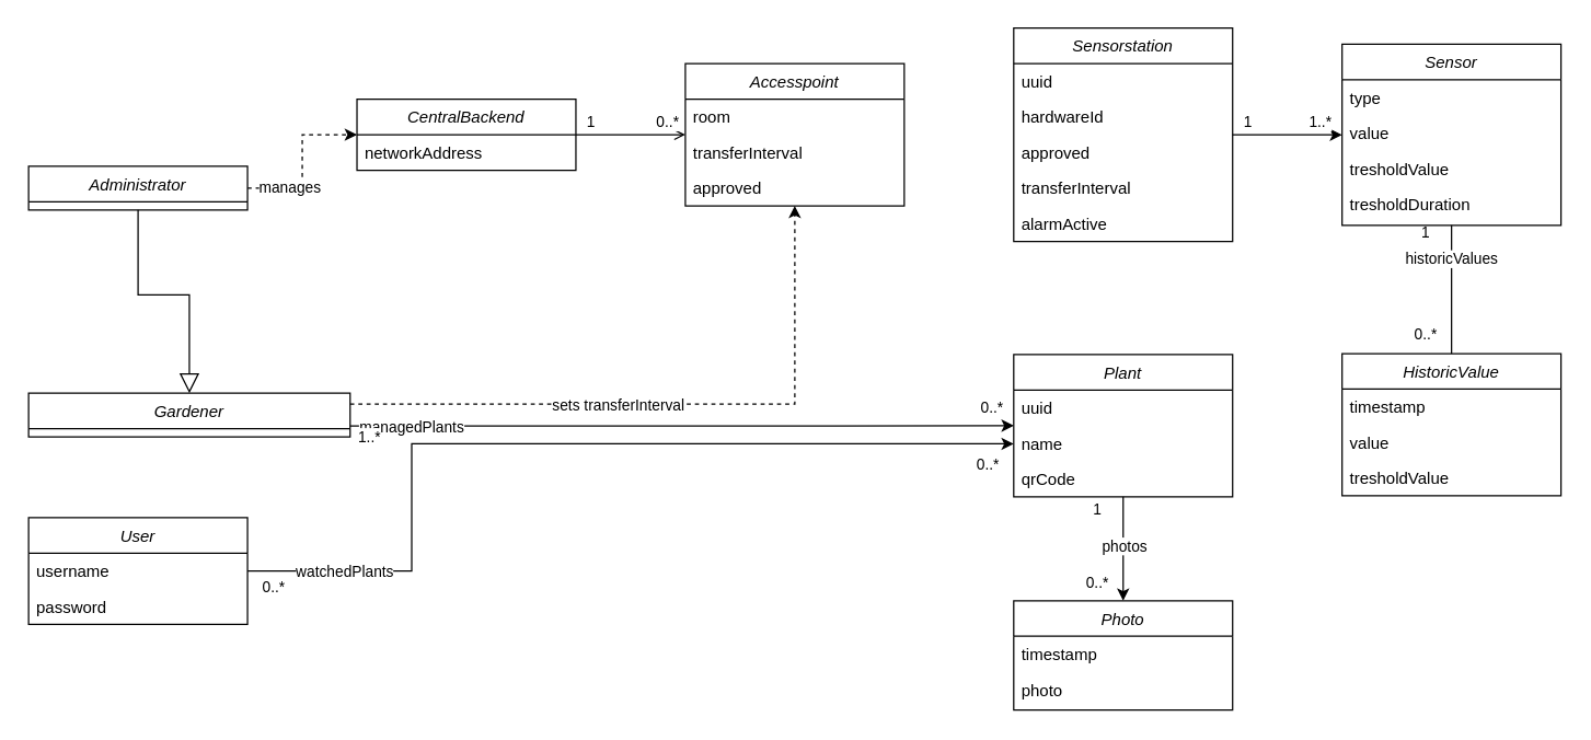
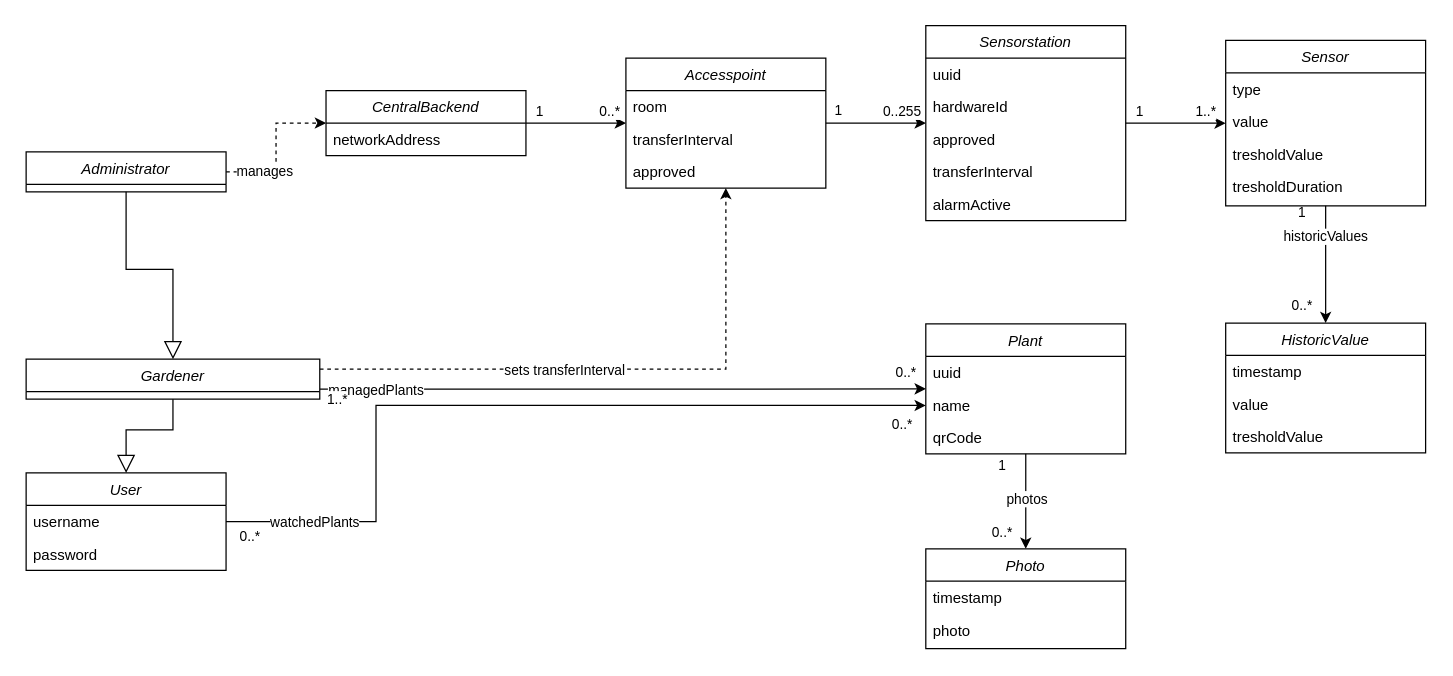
  <mxCell id="0" />
  <mxCell id="1" parent="0" />
+ <mxCell id="2" value="1" style="edgeStyle=orthogonalEdgeStyle;rounded=0;orthogonalLoop=1;jettySize=auto;html=1;" edge="1" parent="1" source="4" target="11"><mxGeometry x="-0.75" y="10" relative="1" as="geometry"><mxPoint as="offset" /></mxGeometry></mxCell>
+ <mxCell id="3" value="0..255" style="edgeLabel;html=1;align=center;verticalAlign=middle;resizable=0;points=[];" vertex="1" connectable="0" parent="2"><mxGeometry x="0.633" y="1" relative="1" as="geometry"><mxPoint x="-5" y="-9" as="offset" /></mxGeometry></mxCell>
  <mxCell id="4" value="Accesspoint" style="swimlane;fontStyle=2;align=center;verticalAlign=top;childLayout=stackLayout;horizontal=1;startSize=26;horizontalStack=0;resizeParent=1;resizeLast=0;collapsible=1;marginBottom=0;rounded=0;shadow=0;strokeWidth=1;" parent="1" vertex="1"><mxGeometry x="500" y="46" width="160" height="104" as="geometry"><mxRectangle x="230" y="140" width="160" height="26" as="alternateBounds" /></mxGeometry></mxCell>
  <mxCell id="5" value="room" style="text;align=left;verticalAlign=top;spacingLeft=4;spacingRight=4;overflow=hidden;rotatable=0;points=[[0,0.5],[1,0.5]];portConstraint=eastwest;" parent="4" vertex="1"><mxGeometry y="26" width="160" height="26" as="geometry" /></mxCell>
  <mxCell id="6" value="transferInterval" style="text;align=left;verticalAlign=top;spacingLeft=4;spacingRight=4;overflow=hidden;rotatable=0;points=[[0,0.5],[1,0.5]];portConstraint=eastwest;" vertex="1" parent="4"><mxGeometry y="52" width="160" height="26" as="geometry" /></mxCell>
  <mxCell id="7" value="approved" style="text;align=left;verticalAlign=top;spacingLeft=4;spacingRight=4;overflow=hidden;rotatable=0;points=[[0,0.5],[1,0.5]];portConstraint=eastwest;" vertex="1" parent="4"><mxGeometry y="78" width="160" height="26" as="geometry" /></mxCell>
  <mxCell id="8" style="edgeStyle=orthogonalEdgeStyle;rounded=0;orthogonalLoop=1;jettySize=auto;html=1;" edge="1" parent="1" source="11" target="20"><mxGeometry relative="1" as="geometry" /></mxCell>
  <mxCell id="9" value="1" style="edgeLabel;html=1;align=center;verticalAlign=middle;resizable=0;points=[];" vertex="1" connectable="0" parent="8"><mxGeometry x="-0.742" y="1" relative="1" as="geometry"><mxPoint y="-9" as="offset" /></mxGeometry></mxCell>
  <mxCell id="10" value="1..*" style="edgeLabel;html=1;align=center;verticalAlign=middle;resizable=0;points=[];" vertex="1" connectable="0" parent="8"><mxGeometry x="0.608" y="-1" relative="1" as="geometry"><mxPoint y="-11" as="offset" /></mxGeometry></mxCell>
  <mxCell id="11" value="Sensorstation" style="swimlane;fontStyle=2;align=center;verticalAlign=top;childLayout=stackLayout;horizontal=1;startSize=26;horizontalStack=0;resizeParent=1;resizeLast=0;collapsible=1;marginBottom=0;rounded=0;shadow=0;strokeWidth=1;" vertex="1" parent="1"><mxGeometry x="740" y="20" width="160" height="156" as="geometry"><mxRectangle x="230" y="140" width="160" height="26" as="alternateBounds" /></mxGeometry></mxCell>
  <mxCell id="12" value="uuid" style="text;align=left;verticalAlign=top;spacingLeft=4;spacingRight=4;overflow=hidden;rotatable=0;points=[[0,0.5],[1,0.5]];portConstraint=eastwest;" vertex="1" parent="11"><mxGeometry y="26" width="160" height="26" as="geometry" /></mxCell>
  <mxCell id="13" value="hardwareId" style="text;align=left;verticalAlign=top;spacingLeft=4;spacingRight=4;overflow=hidden;rotatable=0;points=[[0,0.5],[1,0.5]];portConstraint=eastwest;" vertex="1" parent="11"><mxGeometry y="52" width="160" height="26" as="geometry" /></mxCell>
  <mxCell id="14" value="approved" style="text;align=left;verticalAlign=top;spacingLeft=4;spacingRight=4;overflow=hidden;rotatable=0;points=[[0,0.5],[1,0.5]];portConstraint=eastwest;" vertex="1" parent="11"><mxGeometry y="78" width="160" height="26" as="geometry" /></mxCell>
  <mxCell id="15" value="transferInterval" style="text;align=left;verticalAlign=top;spacingLeft=4;spacingRight=4;overflow=hidden;rotatable=0;points=[[0,0.5],[1,0.5]];portConstraint=eastwest;" vertex="1" parent="11"><mxGeometry y="104" width="160" height="26" as="geometry" /></mxCell>
  <mxCell id="16" value="alarmActive" style="text;align=left;verticalAlign=top;spacingLeft=4;spacingRight=4;overflow=hidden;rotatable=0;points=[[0,0.5],[1,0.5]];portConstraint=eastwest;" vertex="1" parent="11"><mxGeometry y="130" width="160" height="26" as="geometry" /></mxCell>
- <mxCell id="17" value="historicValues" style="edgeStyle=orthogonalEdgeStyle;rounded=0;orthogonalLoop=1;jettySize=auto;html=1;entryX=0.5;entryY=0;entryDx=0;entryDy=0;endArrow=none;" edge="1" parent="1" source="20" target="41"><mxGeometry x="-0.474" relative="1" as="geometry"><mxPoint as="offset" /></mxGeometry></mxCell>
+ <mxCell id="17" value="historicValues" style="edgeStyle=orthogonalEdgeStyle;rounded=0;orthogonalLoop=1;jettySize=auto;html=1;entryX=0.5;entryY=0;entryDx=0;entryDy=0;" edge="1" parent="1" source="20" target="41"><mxGeometry x="-0.474" relative="1" as="geometry"><mxPoint as="offset" /></mxGeometry></mxCell>
  <mxCell id="18" value="1" style="edgeLabel;html=1;align=center;verticalAlign=middle;resizable=0;points=[];" vertex="1" connectable="0" parent="17"><mxGeometry x="-0.322" y="2" relative="1" as="geometry"><mxPoint x="-22" y="-27" as="offset" /></mxGeometry></mxCell>
  <mxCell id="19" value="0..*" style="edgeLabel;html=1;align=center;verticalAlign=middle;resizable=0;points=[];" vertex="1" connectable="0" parent="17"><mxGeometry x="0.687" y="1" relative="1" as="geometry"><mxPoint x="-21" as="offset" /></mxGeometry></mxCell>
  <mxCell id="20" value="Sensor" style="swimlane;fontStyle=2;align=center;verticalAlign=top;childLayout=stackLayout;horizontal=1;startSize=26;horizontalStack=0;resizeParent=1;resizeLast=0;collapsible=1;marginBottom=0;rounded=0;shadow=0;strokeWidth=1;" vertex="1" parent="1"><mxGeometry x="980" y="31.75" width="160" height="132.5" as="geometry"><mxRectangle x="230" y="140" width="160" height="26" as="alternateBounds" /></mxGeometry></mxCell>
  <mxCell id="21" value="type" style="text;align=left;verticalAlign=top;spacingLeft=4;spacingRight=4;overflow=hidden;rotatable=0;points=[[0,0.5],[1,0.5]];portConstraint=eastwest;" vertex="1" parent="20"><mxGeometry y="26" width="160" height="26" as="geometry" /></mxCell>
  <mxCell id="22" value="value" style="text;align=left;verticalAlign=top;spacingLeft=4;spacingRight=4;overflow=hidden;rotatable=0;points=[[0,0.5],[1,0.5]];portConstraint=eastwest;" vertex="1" parent="20"><mxGeometry y="52" width="160" height="26" as="geometry" /></mxCell>
  <mxCell id="23" value="tresholdValue" style="text;align=left;verticalAlign=top;spacingLeft=4;spacingRight=4;overflow=hidden;rotatable=0;points=[[0,0.5],[1,0.5]];portConstraint=eastwest;" vertex="1" parent="20"><mxGeometry y="78" width="160" height="26" as="geometry" /></mxCell>
  <mxCell id="24" value="tresholdDuration" style="text;align=left;verticalAlign=top;spacingLeft=4;spacingRight=4;overflow=hidden;rotatable=0;points=[[0,0.5],[1,0.5]];portConstraint=eastwest;" vertex="1" parent="20"><mxGeometry y="104" width="160" height="22" as="geometry" /></mxCell>
- <mxCell id="25" style="edgeStyle=orthogonalEdgeStyle;rounded=0;orthogonalLoop=1;jettySize=auto;html=1;endArrow=open;" edge="1" parent="1" source="28" target="4"><mxGeometry relative="1" as="geometry" /></mxCell>
+ <mxCell id="25" style="edgeStyle=orthogonalEdgeStyle;rounded=0;orthogonalLoop=1;jettySize=auto;html=1;" edge="1" parent="1" source="28" target="4"><mxGeometry relative="1" as="geometry" /></mxCell>
  <mxCell id="26" value="1" style="edgeLabel;html=1;align=center;verticalAlign=middle;resizable=0;points=[];" vertex="1" connectable="0" parent="25"><mxGeometry x="-0.75" relative="1" as="geometry"><mxPoint y="-10" as="offset" /></mxGeometry></mxCell>
  <mxCell id="27" value="0..*" style="edgeLabel;html=1;align=center;verticalAlign=middle;resizable=0;points=[];" vertex="1" connectable="0" parent="25"><mxGeometry x="0.647" y="-1" relative="1" as="geometry"><mxPoint y="-11" as="offset" /></mxGeometry></mxCell>
  <mxCell id="28" value="CentralBackend" style="swimlane;fontStyle=2;align=center;verticalAlign=top;childLayout=stackLayout;horizontal=1;startSize=26;horizontalStack=0;resizeParent=1;resizeLast=0;collapsible=1;marginBottom=0;rounded=0;shadow=0;strokeWidth=1;" vertex="1" parent="1"><mxGeometry x="260" y="72" width="160" height="52" as="geometry"><mxRectangle x="230" y="140" width="160" height="26" as="alternateBounds" /></mxGeometry></mxCell>
  <mxCell id="29" value="networkAddress" style="text;align=left;verticalAlign=top;spacingLeft=4;spacingRight=4;overflow=hidden;rotatable=0;points=[[0,0.5],[1,0.5]];portConstraint=eastwest;" vertex="1" parent="28"><mxGeometry y="26" width="160" height="26" as="geometry" /></mxCell>
  <mxCell id="30" style="edgeStyle=orthogonalEdgeStyle;rounded=0;orthogonalLoop=1;jettySize=auto;html=1;entryX=0.5;entryY=0;entryDx=0;entryDy=0;" edge="1" parent="1" source="34" target="38"><mxGeometry relative="1" as="geometry" /></mxCell>
  <mxCell id="31" value="photos" style="edgeLabel;html=1;align=center;verticalAlign=middle;resizable=0;points=[];" vertex="1" connectable="0" parent="30"><mxGeometry x="-0.338" relative="1" as="geometry"><mxPoint y="11" as="offset" /></mxGeometry></mxCell>
  <mxCell id="32" value="0..*" style="edgeLabel;html=1;align=center;verticalAlign=middle;resizable=0;points=[];" vertex="1" connectable="0" parent="30"><mxGeometry x="0.662" y="-1" relative="1" as="geometry"><mxPoint x="-19" as="offset" /></mxGeometry></mxCell>
  <mxCell id="33" value="1" style="edgeLabel;html=1;align=center;verticalAlign=middle;resizable=0;points=[];" vertex="1" connectable="0" parent="30"><mxGeometry x="-0.753" y="-2" relative="1" as="geometry"><mxPoint x="-18" as="offset" /></mxGeometry></mxCell>
  <mxCell id="34" value="Plant" style="swimlane;fontStyle=2;align=center;verticalAlign=top;childLayout=stackLayout;horizontal=1;startSize=26;horizontalStack=0;resizeParent=1;resizeLast=0;collapsible=1;marginBottom=0;rounded=0;shadow=0;strokeWidth=1;" vertex="1" parent="1"><mxGeometry x="740" y="258.67" width="160" height="104" as="geometry"><mxRectangle x="230" y="140" width="160" height="26" as="alternateBounds" /></mxGeometry></mxCell>
  <mxCell id="35" value="uuid" style="text;align=left;verticalAlign=top;spacingLeft=4;spacingRight=4;overflow=hidden;rotatable=0;points=[[0,0.5],[1,0.5]];portConstraint=eastwest;" vertex="1" parent="34"><mxGeometry y="26" width="160" height="26" as="geometry" /></mxCell>
  <mxCell id="36" value="name" style="text;align=left;verticalAlign=top;spacingLeft=4;spacingRight=4;overflow=hidden;rotatable=0;points=[[0,0.5],[1,0.5]];portConstraint=eastwest;" vertex="1" parent="34"><mxGeometry y="52" width="160" height="26" as="geometry" /></mxCell>
  <mxCell id="37" value="qrCode" style="text;align=left;verticalAlign=top;spacingLeft=4;spacingRight=4;overflow=hidden;rotatable=0;points=[[0,0.5],[1,0.5]];portConstraint=eastwest;" vertex="1" parent="34"><mxGeometry y="78" width="160" height="26" as="geometry" /></mxCell>
  <mxCell id="38" value="Photo" style="swimlane;fontStyle=2;align=center;verticalAlign=top;childLayout=stackLayout;horizontal=1;startSize=26;horizontalStack=0;resizeParent=1;resizeLast=0;collapsible=1;marginBottom=0;rounded=0;shadow=0;strokeWidth=1;" vertex="1" parent="1"><mxGeometry x="740" y="438.67" width="160" height="80" as="geometry"><mxRectangle x="230" y="140" width="160" height="26" as="alternateBounds" /></mxGeometry></mxCell>
  <mxCell id="39" value="timestamp" style="text;align=left;verticalAlign=top;spacingLeft=4;spacingRight=4;overflow=hidden;rotatable=0;points=[[0,0.5],[1,0.5]];portConstraint=eastwest;" vertex="1" parent="38"><mxGeometry y="26" width="160" height="26" as="geometry" /></mxCell>
  <mxCell id="40" value="photo" style="text;align=left;verticalAlign=top;spacingLeft=4;spacingRight=4;overflow=hidden;rotatable=0;points=[[0,0.5],[1,0.5]];portConstraint=eastwest;" vertex="1" parent="38"><mxGeometry y="52" width="160" height="26" as="geometry" /></mxCell>
  <mxCell id="41" value="HistoricValue" style="swimlane;fontStyle=2;align=center;verticalAlign=top;childLayout=stackLayout;horizontal=1;startSize=26;horizontalStack=0;resizeParent=1;resizeLast=0;collapsible=1;marginBottom=0;rounded=0;shadow=0;strokeWidth=1;" vertex="1" parent="1"><mxGeometry x="980" y="258" width="160" height="104" as="geometry"><mxRectangle x="230" y="140" width="160" height="26" as="alternateBounds" /></mxGeometry></mxCell>
  <mxCell id="42" value="timestamp" style="text;align=left;verticalAlign=top;spacingLeft=4;spacingRight=4;overflow=hidden;rotatable=0;points=[[0,0.5],[1,0.5]];portConstraint=eastwest;" vertex="1" parent="41"><mxGeometry y="26" width="160" height="26" as="geometry" /></mxCell>
  <mxCell id="43" value="value" style="text;align=left;verticalAlign=top;spacingLeft=4;spacingRight=4;overflow=hidden;rotatable=0;points=[[0,0.5],[1,0.5]];portConstraint=eastwest;" vertex="1" parent="41"><mxGeometry y="52" width="160" height="26" as="geometry" /></mxCell>
  <mxCell id="44" value="tresholdValue" style="text;align=left;verticalAlign=top;spacingLeft=4;spacingRight=4;overflow=hidden;rotatable=0;points=[[0,0.5],[1,0.5]];portConstraint=eastwest;" vertex="1" parent="41"><mxGeometry y="78" width="160" height="26" as="geometry" /></mxCell>
  <mxCell id="45" value="manages" style="edgeStyle=orthogonalEdgeStyle;rounded=0;orthogonalLoop=1;jettySize=auto;html=1;dashed=1;" edge="1" parent="1" source="47" target="28"><mxGeometry x="-0.474" relative="1" as="geometry"><mxPoint as="offset" /></mxGeometry></mxCell>
  <mxCell id="46" style="edgeStyle=orthogonalEdgeStyle;rounded=0;orthogonalLoop=1;jettySize=auto;html=1;entryX=0.5;entryY=0;entryDx=0;entryDy=0;endArrow=block;endFill=0;endSize=12;" edge="1" parent="1" source="47" target="55"><mxGeometry relative="1" as="geometry" /></mxCell>
  <mxCell id="47" value="Administrator" style="swimlane;fontStyle=2;align=center;verticalAlign=top;childLayout=stackLayout;horizontal=1;startSize=26;horizontalStack=0;resizeParent=1;resizeLast=0;collapsible=1;marginBottom=0;rounded=0;shadow=0;strokeWidth=1;" vertex="1" parent="1"><mxGeometry x="20" y="121" width="160" height="32" as="geometry"><mxRectangle x="230" y="140" width="160" height="26" as="alternateBounds" /></mxGeometry></mxCell>
  <mxCell id="48" style="edgeStyle=orthogonalEdgeStyle;rounded=0;orthogonalLoop=1;jettySize=auto;html=1;endArrow=classic;endFill=1;endSize=6;exitX=1;exitY=0.25;exitDx=0;exitDy=0;dashed=1;" edge="1" parent="1" source="55" target="4"><mxGeometry relative="1" as="geometry"><mxPoint x="190" y="268" as="sourcePoint" /></mxGeometry></mxCell>
  <mxCell id="49" value="sets transferInterval" style="edgeLabel;html=1;align=center;verticalAlign=middle;resizable=0;points=[];" vertex="1" connectable="0" parent="48"><mxGeometry x="-0.088" y="-3" relative="1" as="geometry"><mxPoint x="-19" y="-3" as="offset" /></mxGeometry></mxCell>
  <mxCell id="50" style="edgeStyle=orthogonalEdgeStyle;rounded=0;orthogonalLoop=1;jettySize=auto;html=1;exitX=1;exitY=0.75;exitDx=0;exitDy=0;endArrow=classic;endFill=1;endSize=6;" edge="1" parent="1" source="55" target="34"><mxGeometry relative="1" as="geometry" /></mxCell>
  <mxCell id="51" value="managedPlants" style="edgeLabel;html=1;align=center;verticalAlign=middle;resizable=0;points=[];" vertex="1" connectable="0" parent="50"><mxGeometry x="-0.316" y="2" relative="1" as="geometry"><mxPoint x="-122" y="2" as="offset" /></mxGeometry></mxCell>
  <mxCell id="52" value="1..*" style="edgeLabel;html=1;align=center;verticalAlign=middle;resizable=0;points=[];" vertex="1" connectable="0" parent="50"><mxGeometry x="-0.945" y="-2" relative="1" as="geometry"><mxPoint y="5" as="offset" /></mxGeometry></mxCell>
  <mxCell id="53" value="0..*" style="edgeLabel;html=1;align=center;verticalAlign=middle;resizable=0;points=[];" vertex="1" connectable="0" parent="50"><mxGeometry x="0.908" y="1" relative="1" as="geometry"><mxPoint x="6" y="-12" as="offset" /></mxGeometry></mxCell>
+ <mxCell id="54" style="edgeStyle=orthogonalEdgeStyle;rounded=0;orthogonalLoop=1;jettySize=auto;html=1;entryX=0.5;entryY=0;entryDx=0;entryDy=0;endArrow=block;endFill=0;endSize=12;" edge="1" parent="1" source="55" target="60"><mxGeometry relative="1" as="geometry" /></mxCell>
  <mxCell id="55" value="Gardener" style="swimlane;fontStyle=2;align=center;verticalAlign=top;childLayout=stackLayout;horizontal=1;startSize=26;horizontalStack=0;resizeParent=1;resizeLast=0;collapsible=1;marginBottom=0;rounded=0;shadow=0;strokeWidth=1;" vertex="1" parent="1"><mxGeometry x="20" y="287" width="235" height="32" as="geometry"><mxRectangle x="230" y="140" width="160" height="26" as="alternateBounds" /></mxGeometry></mxCell>
  <mxCell id="56" style="edgeStyle=orthogonalEdgeStyle;rounded=0;orthogonalLoop=1;jettySize=auto;html=1;endArrow=classic;endFill=1;endSize=6;" edge="1" parent="1" source="60" target="36"><mxGeometry relative="1" as="geometry"><Array as="points"><mxPoint x="300" y="417" /><mxPoint x="300" y="324" /></Array></mxGeometry></mxCell>
  <mxCell id="57" value="watchedPlants" style="edgeLabel;html=1;align=center;verticalAlign=middle;resizable=0;points=[];" vertex="1" connectable="0" parent="56"><mxGeometry x="-0.004" y="-1" relative="1" as="geometry"><mxPoint x="-162" y="92" as="offset" /></mxGeometry></mxCell>
  <mxCell id="58" value="0..*" style="edgeLabel;html=1;align=center;verticalAlign=middle;resizable=0;points=[];" vertex="1" connectable="0" parent="56"><mxGeometry x="-0.944" y="-2" relative="1" as="geometry"><mxPoint y="9" as="offset" /></mxGeometry></mxCell>
  <mxCell id="59" value="0..*" style="edgeLabel;html=1;align=center;verticalAlign=middle;resizable=0;points=[];" vertex="1" connectable="0" parent="56"><mxGeometry x="0.912" y="-1" relative="1" as="geometry"><mxPoint x="9" y="13" as="offset" /></mxGeometry></mxCell>
  <mxCell id="60" value="User" style="swimlane;fontStyle=2;align=center;verticalAlign=top;childLayout=stackLayout;horizontal=1;startSize=26;horizontalStack=0;resizeParent=1;resizeLast=0;collapsible=1;marginBottom=0;rounded=0;shadow=0;strokeWidth=1;" vertex="1" parent="1"><mxGeometry x="20" y="378" width="160" height="78" as="geometry"><mxRectangle x="230" y="140" width="160" height="26" as="alternateBounds" /></mxGeometry></mxCell>
  <mxCell id="61" value="username" style="text;align=left;verticalAlign=top;spacingLeft=4;spacingRight=4;overflow=hidden;rotatable=0;points=[[0,0.5],[1,0.5]];portConstraint=eastwest;" vertex="1" parent="60"><mxGeometry y="26" width="160" height="26" as="geometry" /></mxCell>
  <mxCell id="62" value="password" style="text;align=left;verticalAlign=top;spacingLeft=4;spacingRight=4;overflow=hidden;rotatable=0;points=[[0,0.5],[1,0.5]];portConstraint=eastwest;" vertex="1" parent="60"><mxGeometry y="52" width="160" height="26" as="geometry" /></mxCell>
